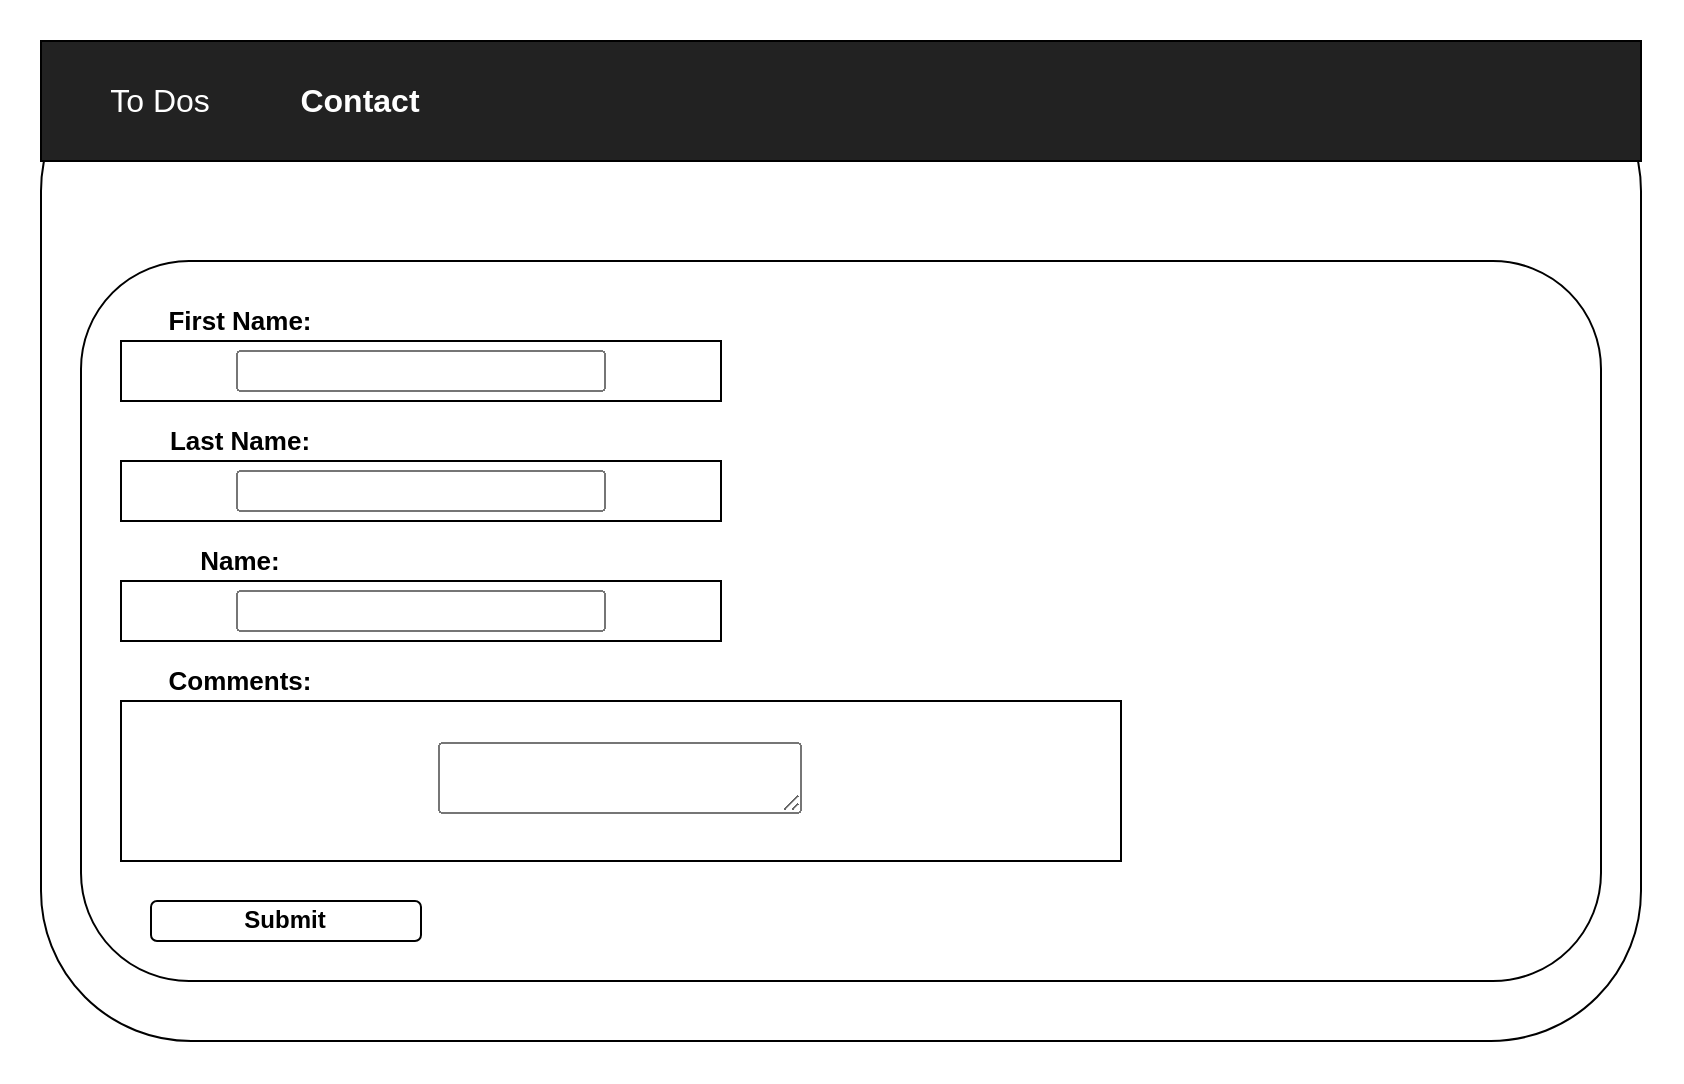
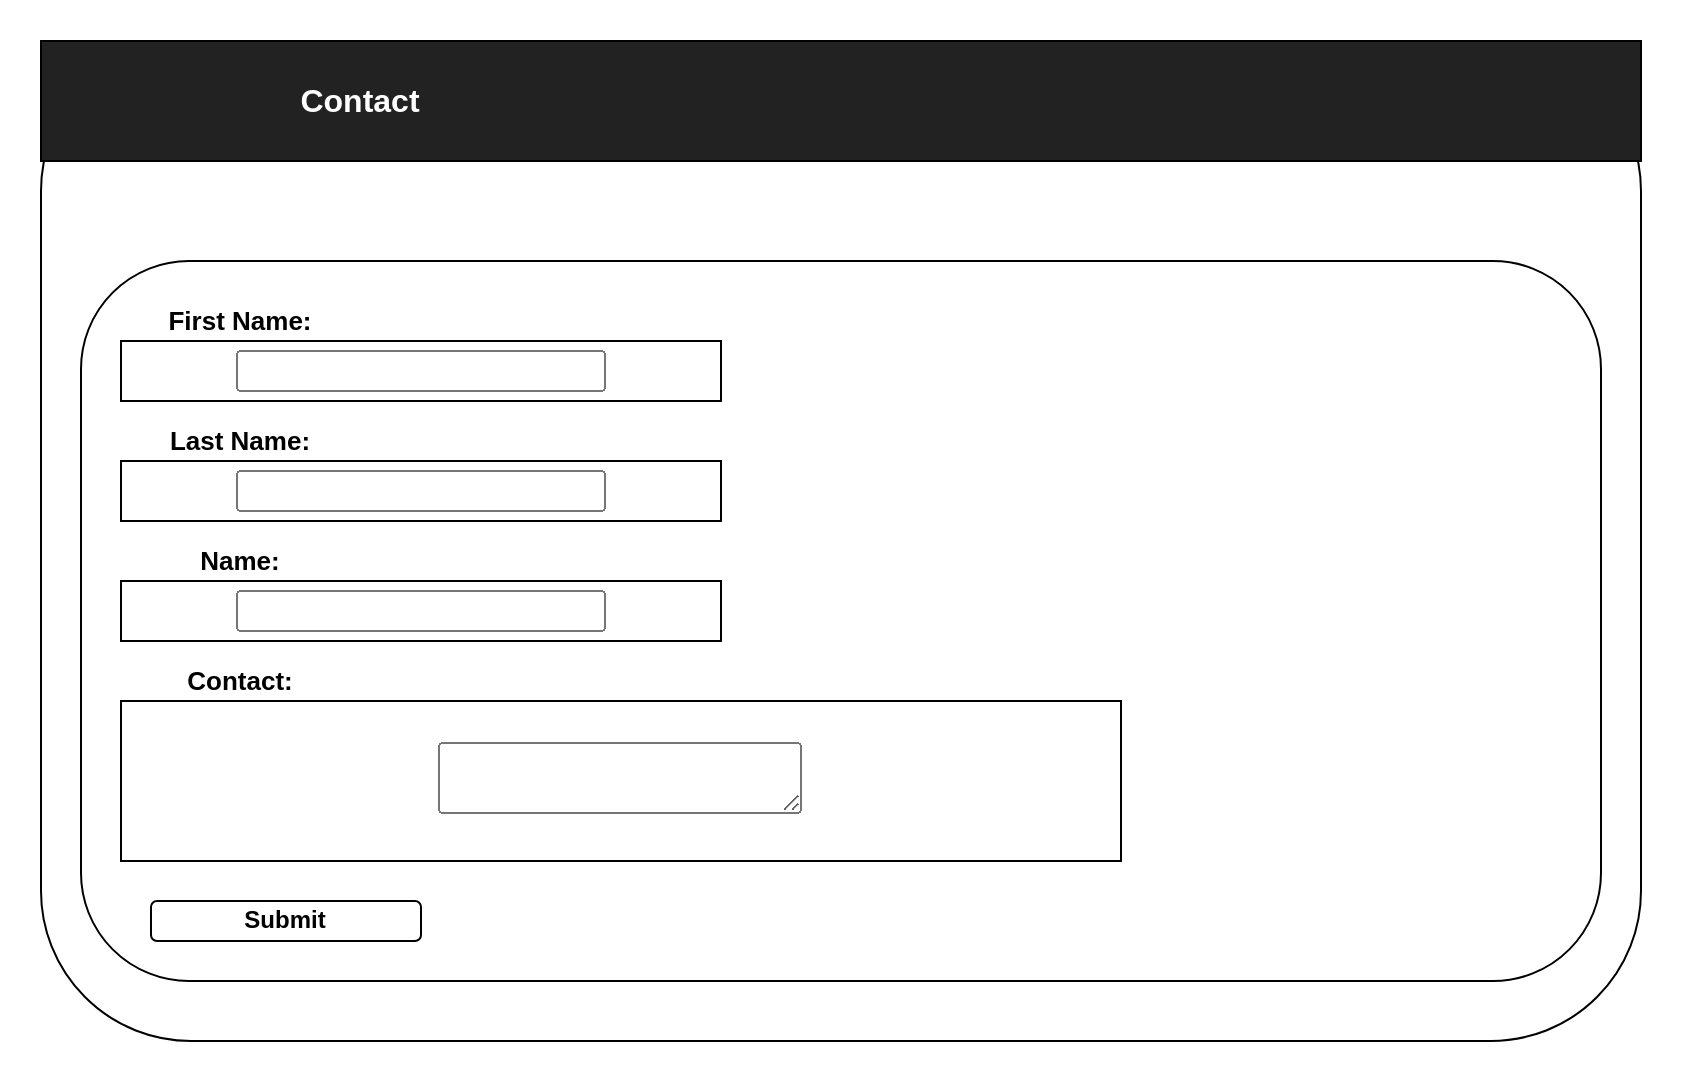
  <mxCell id="0" />
  <mxCell id="1" parent="0" />
  <mxCell id="2" value="&lt;b&gt;/contact view&lt;/b&gt; (Task Manager App)" style="rounded=1;whiteSpace=wrap;html=1;strokeColor=#000000;fillColor=#FFFFFF;fontSize=16;fontStyle=1;" vertex="1" parent="1"><mxGeometry x="20" y="20" width="800" height="500" as="geometry" /></mxCell>
  <mxCell id="3" value="" style="rounded=0;whiteSpace=wrap;html=1;strokeColor=#000000;fillColor=#222222;fontColor=#FFFFFF;" vertex="1" parent="2"><mxGeometry width="800" height="60" as="geometry" /></mxCell>
- <mxCell id="4" value="To Dos" style="whiteSpace=wrap;html=1;strokeColor=none;fillColor=none;fontColor=#FFFFFF;fontSize=16;fontStyle=0;" vertex="1" parent="3"><mxGeometry x="20" y="18" width="80" height="24" as="geometry" /></mxCell>
  <mxCell id="5" value="Contact" style="whiteSpace=wrap;html=1;strokeColor=none;fillColor=none;fontColor=#FFFFFF;fontSize=16;fontStyle=1;" vertex="1" parent="3"><mxGeometry x="110" y="18" width="100" height="24" as="geometry" /></mxCell>
  <mxCell id="6" value="" style="rounded=1;whiteSpace=wrap;html=1;strokeColor=#000000;fillColor=#FFFFFF;" vertex="1" parent="2"><mxGeometry x="20" y="110" width="760" height="360" as="geometry" /></mxCell>
  <mxCell id="7" value="First Name:" style="whiteSpace=wrap;html=1;strokeColor=none;fillColor=none;fontSize=13;fontStyle=1;" vertex="1" parent="6"><mxGeometry x="20" y="20" width="120" height="20" as="geometry" /></mxCell>
  <mxCell id="8" value="&lt;input type='text' /&gt;" style="rounded=0;whiteSpace=wrap;html=1;strokeColor=#000000;fillColor=#FFFFFF;fontSize=12;fontColor=#999999;" vertex="1" parent="6"><mxGeometry x="20" y="40" width="300" height="30" as="geometry" /></mxCell>
  <mxCell id="9" value="Last Name:" style="whiteSpace=wrap;html=1;strokeColor=none;fillColor=none;fontSize=13;fontStyle=1;" vertex="1" parent="6"><mxGeometry x="20" y="80" width="120" height="20" as="geometry" /></mxCell>
  <mxCell id="10" value="&lt;input type='text' /&gt;" style="rounded=0;whiteSpace=wrap;html=1;strokeColor=#000000;fillColor=#FFFFFF;fontSize=12;fontColor=#999999;" vertex="1" parent="6"><mxGeometry x="20" y="100" width="300" height="30" as="geometry" /></mxCell>
  <mxCell id="11" value="Name:" style="whiteSpace=wrap;html=1;strokeColor=none;fillColor=none;fontSize=13;fontStyle=1;" vertex="1" parent="6"><mxGeometry x="20" y="140" width="120" height="20" as="geometry" /></mxCell>
  <mxCell id="12" value="&lt;input type='email' /&gt;" style="rounded=0;whiteSpace=wrap;html=1;strokeColor=#000000;fillColor=#FFFFFF;fontSize=12;fontColor=#999999;" vertex="1" parent="6"><mxGeometry x="20" y="160" width="300" height="30" as="geometry" /></mxCell>
- <mxCell id="13" value="Comments:" style="whiteSpace=wrap;html=1;strokeColor=none;fillColor=none;fontSize=13;fontStyle=1;" vertex="1" parent="6"><mxGeometry x="20" y="200" width="120" height="20" as="geometry" /></mxCell>
+ <mxCell id="13" value="Contact:" style="whiteSpace=wrap;html=1;strokeColor=none;fillColor=none;fontSize=13;fontStyle=1;" vertex="1" parent="6"><mxGeometry x="20" y="200" width="120" height="20" as="geometry" /></mxCell>
  <mxCell id="14" value="&lt;textarea /&gt;" style="rounded=0;whiteSpace=wrap;html=1;strokeColor=#000000;fillColor=#FFFFFF;fontSize=12;fontColor=#999999;" vertex="1" parent="6"><mxGeometry x="20" y="220" width="500" height="80" as="geometry" /></mxCell>
  <mxCell id="15" value="Submit" style="rounded=1;whiteSpace=wrap;html=1;strokeColor=#000000;fillColor=#FFFFFF;fontSize=12;fontStyle=1;" vertex="1" parent="6"><mxGeometry x="35" y="320" width="135" height="20" as="geometry" /></mxCell>
